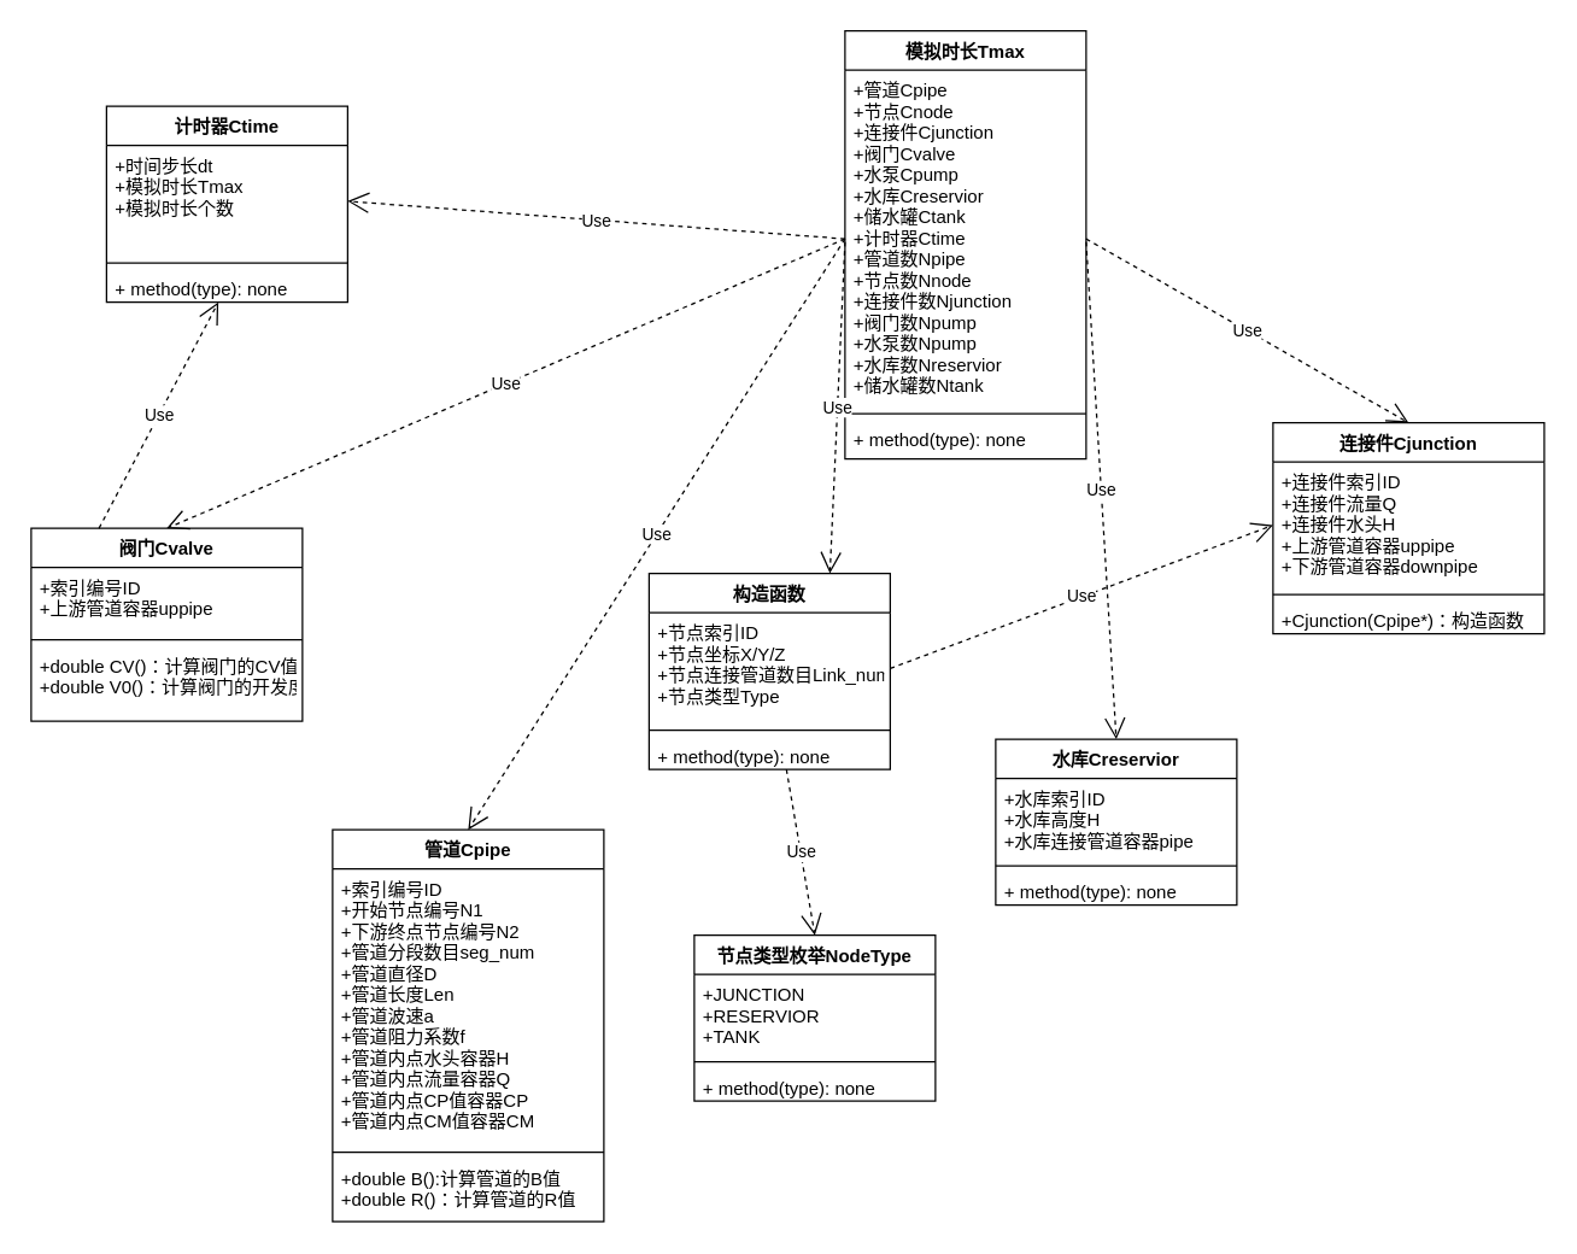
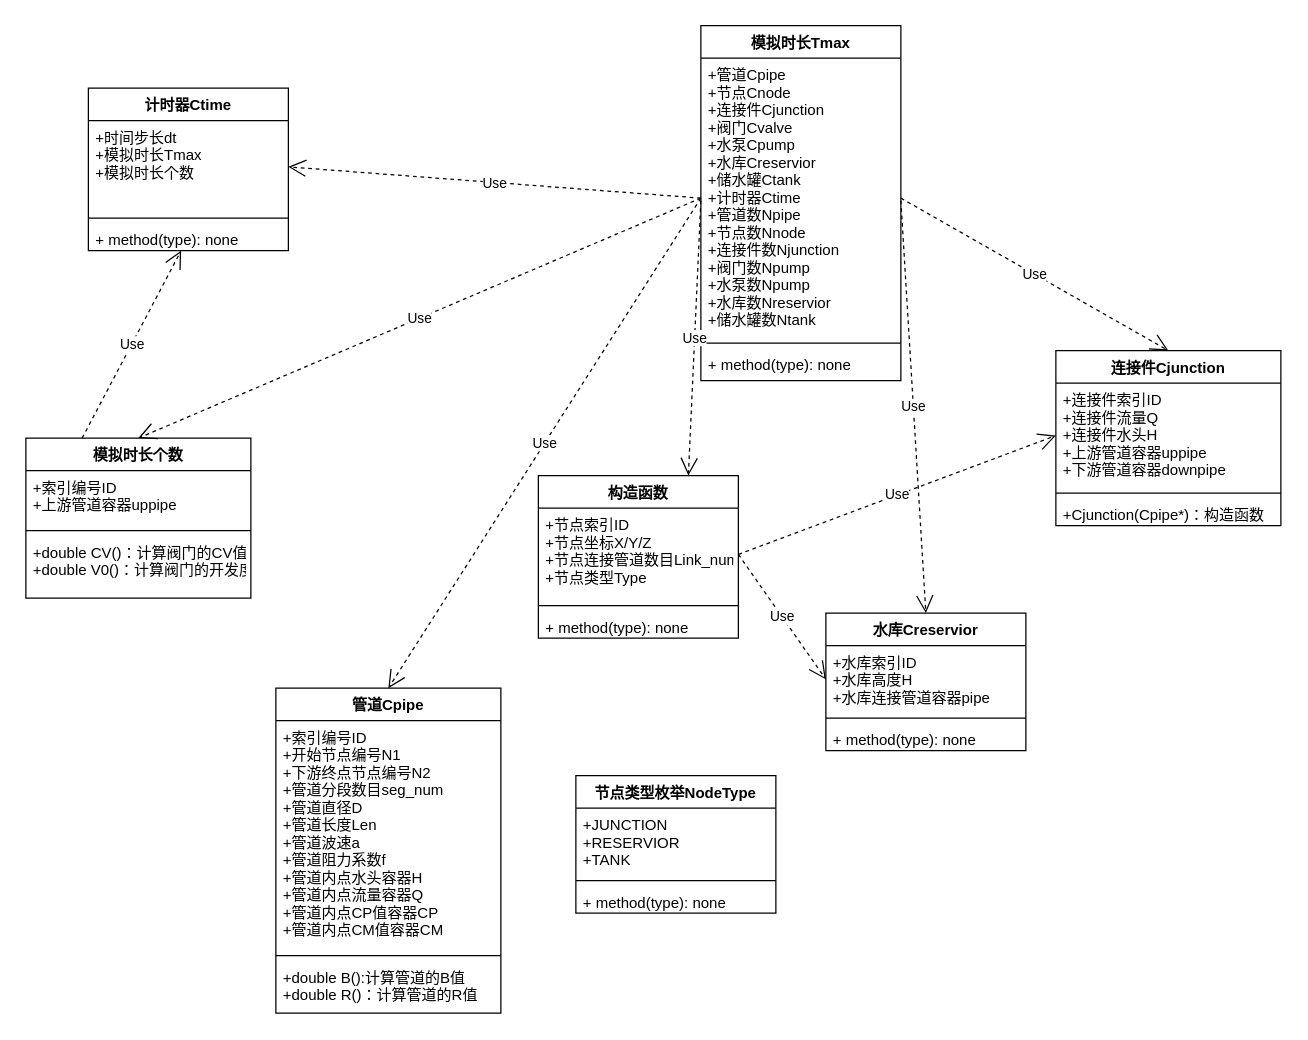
  <mxCell id="0" />
  <mxCell id="1" parent="0" />
  <mxCell id="2" value="模拟时长Tmax" style="swimlane;fontStyle=1;align=center;verticalAlign=top;childLayout=stackLayout;horizontal=1;startSize=26;horizontalStack=0;resizeParent=1;resizeParentMax=0;resizeLast=0;collapsible=1;marginBottom=0;" parent="1" vertex="1"><mxGeometry x="560" y="20" width="160" height="284" as="geometry" /></mxCell>
  <mxCell id="3" value="+管道Cpipe&#10;+节点Cnode&#10;+连接件Cjunction&#10;+阀门Cvalve&#10;+水泵Cpump&#10;+水库Creservior&#10;+储水罐Ctank&#10;+计时器Ctime&#10;+管道数Npipe&#10;+节点数Nnode&#10;+连接件数Njunction&#10;+阀门数Npump&#10;+水泵数Npump&#10;+水库数Nreservior&#10;+储水罐数Ntank&#10;" style="text;strokeColor=none;fillColor=none;align=left;verticalAlign=top;spacingLeft=4;spacingRight=4;overflow=hidden;rotatable=0;points=[[0,0.5],[1,0.5]];portConstraint=eastwest;" parent="2" vertex="1"><mxGeometry y="26" width="160" height="224" as="geometry" /></mxCell>
  <mxCell id="4" value="" style="line;strokeWidth=1;fillColor=none;align=left;verticalAlign=middle;spacingTop=-1;spacingLeft=3;spacingRight=3;rotatable=0;labelPosition=right;points=[];portConstraint=eastwest;" parent="2" vertex="1"><mxGeometry y="250" width="160" height="8" as="geometry" /></mxCell>
  <mxCell id="5" value="+ method(type): none" style="text;strokeColor=none;fillColor=none;align=left;verticalAlign=top;spacingLeft=4;spacingRight=4;overflow=hidden;rotatable=0;points=[[0,0.5],[1,0.5]];portConstraint=eastwest;" parent="2" vertex="1"><mxGeometry y="258" width="160" height="26" as="geometry" /></mxCell>
  <mxCell id="6" value="管道Cpipe" style="swimlane;fontStyle=1;align=center;verticalAlign=top;childLayout=stackLayout;horizontal=1;startSize=26;horizontalStack=0;resizeParent=1;resizeParentMax=0;resizeLast=0;collapsible=1;marginBottom=0;" parent="1" vertex="1"><mxGeometry x="220" y="550" width="180" height="260" as="geometry" /></mxCell>
  <mxCell id="7" value="+索引编号ID&#10;+开始节点编号N1&#10;+下游终点节点编号N2&#10;+管道分段数目seg_num &#10;+管道直径D&#10;+管道长度Len&#10;+管道波速a&#10;+管道阻力系数f&#10;+管道内点水头容器H&#10;+管道内点流量容器Q&#10;+管道内点CP值容器CP&#10;+管道内点CM值容器CM&#10;" style="text;strokeColor=none;fillColor=none;align=left;verticalAlign=top;spacingLeft=4;spacingRight=4;overflow=hidden;rotatable=0;points=[[0,0.5],[1,0.5]];portConstraint=eastwest;" parent="6" vertex="1"><mxGeometry y="26" width="180" height="184" as="geometry" /></mxCell>
  <mxCell id="8" value="" style="line;strokeWidth=1;fillColor=none;align=left;verticalAlign=middle;spacingTop=-1;spacingLeft=3;spacingRight=3;rotatable=0;labelPosition=right;points=[];portConstraint=eastwest;" parent="6" vertex="1"><mxGeometry y="210" width="180" height="8" as="geometry" /></mxCell>
  <mxCell id="9" value="+double B():计算管道的B值&#10;+double R()：计算管道的R值" style="text;strokeColor=none;fillColor=none;align=left;verticalAlign=top;spacingLeft=4;spacingRight=4;overflow=hidden;rotatable=0;points=[[0,0.5],[1,0.5]];portConstraint=eastwest;" parent="6" vertex="1"><mxGeometry y="218" width="180" height="42" as="geometry" /></mxCell>
  <mxCell id="10" value="构造函数" style="swimlane;fontStyle=1;align=center;verticalAlign=top;childLayout=stackLayout;horizontal=1;startSize=26;horizontalStack=0;resizeParent=1;resizeParentMax=0;resizeLast=0;collapsible=1;marginBottom=0;" parent="1" vertex="1"><mxGeometry y="380" width="160" height="130" as="geometry" x="430" /></mxCell>
  <mxCell id="11" value="+节点索引ID&#10;+节点坐标X/Y/Z&#10;+节点连接管道数目Link_num&#10;+节点类型Type" style="text;strokeColor=none;fillColor=none;align=left;verticalAlign=top;spacingLeft=4;spacingRight=4;overflow=hidden;rotatable=0;points=[[0,0.5],[1,0.5]];portConstraint=eastwest;" parent="10" vertex="1"><mxGeometry y="26" width="160" height="74" as="geometry" /></mxCell>
  <mxCell id="12" value="" style="line;strokeWidth=1;fillColor=none;align=left;verticalAlign=middle;spacingTop=-1;spacingLeft=3;spacingRight=3;rotatable=0;labelPosition=right;points=[];portConstraint=eastwest;" parent="10" vertex="1"><mxGeometry y="100" width="160" height="8" as="geometry" /></mxCell>
  <mxCell id="13" value="+ method(type): none" style="text;strokeColor=none;fillColor=none;align=left;verticalAlign=top;spacingLeft=4;spacingRight=4;overflow=hidden;rotatable=0;points=[[0,0.5],[1,0.5]];portConstraint=eastwest;" parent="10" vertex="1"><mxGeometry y="108" width="160" height="22" as="geometry" /></mxCell>
  <mxCell id="14" value="水库Creservior" style="swimlane;fontStyle=1;align=center;verticalAlign=top;childLayout=stackLayout;horizontal=1;startSize=26;horizontalStack=0;resizeParent=1;resizeParentMax=0;resizeLast=0;collapsible=1;marginBottom=0;" parent="1" vertex="1"><mxGeometry x="660" y="490" width="160" height="110" as="geometry" /></mxCell>
  <mxCell id="15" value="+水库索引ID&#10;+水库高度H&#10;+水库连接管道容器pipe" style="text;strokeColor=none;fillColor=none;align=left;verticalAlign=top;spacingLeft=4;spacingRight=4;overflow=hidden;rotatable=0;points=[[0,0.5],[1,0.5]];portConstraint=eastwest;" parent="14" vertex="1"><mxGeometry y="26" width="160" height="54" as="geometry" /></mxCell>
  <mxCell id="16" value="" style="line;strokeWidth=1;fillColor=none;align=left;verticalAlign=middle;spacingTop=-1;spacingLeft=3;spacingRight=3;rotatable=0;labelPosition=right;points=[];portConstraint=eastwest;" parent="14" vertex="1"><mxGeometry y="80" width="160" height="8" as="geometry" /></mxCell>
  <mxCell id="17" value="+ method(type): none" style="text;strokeColor=none;fillColor=none;align=left;verticalAlign=top;spacingLeft=4;spacingRight=4;overflow=hidden;rotatable=0;points=[[0,0.5],[1,0.5]];portConstraint=eastwest;" parent="14" vertex="1"><mxGeometry y="88" width="160" height="22" as="geometry" /></mxCell>
  <mxCell id="18" value="连接件Cjunction" style="swimlane;fontStyle=1;align=center;verticalAlign=top;childLayout=stackLayout;horizontal=1;startSize=26;horizontalStack=0;resizeParent=1;resizeParentMax=0;resizeLast=0;collapsible=1;marginBottom=0;" parent="1" vertex="1"><mxGeometry x="844" y="280" width="180" height="140" as="geometry" /></mxCell>
  <mxCell id="19" value="+连接件索引ID&#10;+连接件流量Q&#10;+连接件水头H&#10;+上游管道容器uppipe&#10;+下游管道容器downpipe" style="text;strokeColor=none;fillColor=none;align=left;verticalAlign=top;spacingLeft=4;spacingRight=4;overflow=hidden;rotatable=0;points=[[0,0.5],[1,0.5]];portConstraint=eastwest;" parent="18" vertex="1"><mxGeometry y="26" width="180" height="84" as="geometry" /></mxCell>
  <mxCell id="20" value="" style="line;strokeWidth=1;fillColor=none;align=left;verticalAlign=middle;spacingTop=-1;spacingLeft=3;spacingRight=3;rotatable=0;labelPosition=right;points=[];portConstraint=eastwest;" parent="18" vertex="1"><mxGeometry y="110" width="180" height="8" as="geometry" /></mxCell>
  <mxCell id="21" value="+Cjunction(Cpipe*)：构造函数" style="text;strokeColor=none;fillColor=none;align=left;verticalAlign=top;spacingLeft=4;spacingRight=4;overflow=hidden;rotatable=0;points=[[0,0.5],[1,0.5]];portConstraint=eastwest;" parent="18" vertex="1"><mxGeometry y="118" width="180" height="22" as="geometry" /></mxCell>
  <mxCell id="22" value="Use" style="endArrow=open;endSize=12;dashed=1;html=1;rounded=0;exitX=1;exitY=0.5;exitDx=0;exitDy=0;entryX=0.5;entryY=0;entryDx=0;entryDy=0;" parent="1" source="3" target="18" edge="1"><mxGeometry width="160" relative="1" as="geometry"><mxPoint x="760" y="300" as="sourcePoint" /><mxPoint x="920" y="300" as="targetPoint" /></mxGeometry></mxCell>
  <mxCell id="23" value="Use" style="endArrow=open;endSize=12;dashed=1;html=1;rounded=0;entryX=0.5;entryY=0;entryDx=0;entryDy=0;" parent="1" target="14" edge="1"><mxGeometry width="160" relative="1" as="geometry"><mxPoint x="720" y="160" as="sourcePoint" /><mxPoint x="740" y="350" as="targetPoint" /></mxGeometry></mxCell>
  <mxCell id="24" value="Use" style="endArrow=open;endSize=12;dashed=1;html=1;rounded=0;exitX=0;exitY=0.5;exitDx=0;exitDy=0;entryX=0.5;entryY=0;entryDx=0;entryDy=0;" parent="1" source="3" target="6" edge="1"><mxGeometry width="160" relative="1" as="geometry"><mxPoint x="410" y="200" as="sourcePoint" /><mxPoint x="570" y="200" as="targetPoint" /></mxGeometry></mxCell>
  <mxCell id="25" value="Use" style="endArrow=open;endSize=12;dashed=1;html=1;rounded=0;entryX=0.75;entryY=0;entryDx=0;entryDy=0;" parent="1" target="10" edge="1"><mxGeometry width="160" relative="1" as="geometry"><mxPoint x="560" y="160" as="sourcePoint" /><mxPoint x="480" y="350" as="targetPoint" /></mxGeometry></mxCell>
+ <mxCell id="26" value="Use" style="endArrow=open;endSize=12;dashed=1;html=1;rounded=0;exitX=1;exitY=0.5;exitDx=0;exitDy=0;entryX=0;entryY=0.5;entryDx=0;entryDy=0;" parent="1" source="11" target="15" edge="1"><mxGeometry width="160" relative="1" as="geometry"><mxPoint x="450" y="660" as="sourcePoint" /><mxPoint x="610" y="660" as="targetPoint" /></mxGeometry></mxCell>
  <mxCell id="27" value="Use" style="endArrow=open;endSize=12;dashed=1;html=1;rounded=0;exitX=1;exitY=0.5;exitDx=0;exitDy=0;entryX=0;entryY=0.5;entryDx=0;entryDy=0;" parent="1" source="11" target="19" edge="1"><mxGeometry width="160" relative="1" as="geometry"><mxPoint x="590" y="420" as="sourcePoint" /><mxPoint x="750" y="420" as="targetPoint" /></mxGeometry></mxCell>
  <mxCell id="28" value="节点类型枚举NodeType" style="swimlane;fontStyle=1;align=center;verticalAlign=top;childLayout=stackLayout;horizontal=1;startSize=26;horizontalStack=0;resizeParent=1;resizeParentMax=0;resizeLast=0;collapsible=1;marginBottom=0;" parent="1" vertex="1"><mxGeometry x="460" y="620" width="160" height="110" as="geometry" /></mxCell>
  <mxCell id="29" value="+JUNCTION&#10;+RESERVIOR&#10;+TANK&#10;" style="text;strokeColor=none;fillColor=none;align=left;verticalAlign=top;spacingLeft=4;spacingRight=4;overflow=hidden;rotatable=0;points=[[0,0.5],[1,0.5]];portConstraint=eastwest;" parent="28" vertex="1"><mxGeometry y="26" width="160" height="54" as="geometry" /></mxCell>
  <mxCell id="30" value="" style="line;strokeWidth=1;fillColor=none;align=left;verticalAlign=middle;spacingTop=-1;spacingLeft=3;spacingRight=3;rotatable=0;labelPosition=right;points=[];portConstraint=eastwest;" parent="28" vertex="1"><mxGeometry y="80" width="160" height="8" as="geometry" /></mxCell>
  <mxCell id="31" value="+ method(type): none" style="text;strokeColor=none;fillColor=none;align=left;verticalAlign=top;spacingLeft=4;spacingRight=4;overflow=hidden;rotatable=0;points=[[0,0.5],[1,0.5]];portConstraint=eastwest;" parent="28" vertex="1"><mxGeometry y="88" width="160" height="22" as="geometry" /></mxCell>
- <mxCell id="32" value="Use" style="endArrow=open;endSize=12;dashed=1;html=1;rounded=0;entryX=0.5;entryY=0;entryDx=0;entryDy=0;" parent="1" source="10" target="28" edge="1"><mxGeometry width="160" relative="1" as="geometry"><mxPoint x="560" y="430" as="sourcePoint" /><mxPoint x="580" y="580" as="targetPoint" /></mxGeometry></mxCell>
  <mxCell id="33" value="计时器Ctime" style="swimlane;fontStyle=1;align=center;verticalAlign=top;childLayout=stackLayout;horizontal=1;startSize=26;horizontalStack=0;resizeParent=1;resizeParentMax=0;resizeLast=0;collapsible=1;marginBottom=0;" parent="1" vertex="1"><mxGeometry x="70" y="70" width="160" height="130" as="geometry" /></mxCell>
  <mxCell id="34" value="+时间步长dt&#10;+模拟时长Tmax &#10;+模拟时长个数" style="text;strokeColor=none;fillColor=none;align=left;verticalAlign=top;spacingLeft=4;spacingRight=4;overflow=hidden;rotatable=0;points=[[0,0.5],[1,0.5]];portConstraint=eastwest;" parent="33" vertex="1"><mxGeometry y="26" width="160" height="74" as="geometry" /></mxCell>
  <mxCell id="35" value="" style="line;strokeWidth=1;fillColor=none;align=left;verticalAlign=middle;spacingTop=-1;spacingLeft=3;spacingRight=3;rotatable=0;labelPosition=right;points=[];portConstraint=eastwest;" parent="33" vertex="1"><mxGeometry y="100" width="160" height="8" as="geometry" /></mxCell>
  <mxCell id="36" value="+ method(type): none" style="text;strokeColor=none;fillColor=none;align=left;verticalAlign=top;spacingLeft=4;spacingRight=4;overflow=hidden;rotatable=0;points=[[0,0.5],[1,0.5]];portConstraint=eastwest;" parent="33" vertex="1"><mxGeometry y="108" width="160" height="22" as="geometry" /></mxCell>
  <mxCell id="37" value="Use" style="endArrow=open;endSize=12;dashed=1;html=1;rounded=0;exitX=0;exitY=0.5;exitDx=0;exitDy=0;entryX=1;entryY=0.5;entryDx=0;entryDy=0;" parent="1" source="3" target="34" edge="1"><mxGeometry width="160" relative="1" as="geometry"><mxPoint y="250" as="sourcePoint" x="430" /><mxPoint x="590" y="250" as="targetPoint" /></mxGeometry></mxCell>
- <mxCell id="38" value="阀门Cvalve" style="swimlane;fontStyle=1;align=center;verticalAlign=top;childLayout=stackLayout;horizontal=1;startSize=26;horizontalStack=0;resizeParent=1;resizeParentMax=0;resizeLast=0;collapsible=1;marginBottom=0;" vertex="1" parent="1"><mxGeometry x="20" y="350" width="180" height="128" as="geometry" /></mxCell>
+ <mxCell id="38" value="模拟时长个数" style="swimlane;fontStyle=1;align=center;verticalAlign=top;childLayout=stackLayout;horizontal=1;startSize=26;horizontalStack=0;resizeParent=1;resizeParentMax=0;resizeLast=0;collapsible=1;marginBottom=0;" vertex="1" parent="1"><mxGeometry x="20" y="350" width="180" height="128" as="geometry" /></mxCell>
  <mxCell id="39" value="+索引编号ID&#10;+上游管道容器uppipe&#10;&#10;" style="text;strokeColor=none;fillColor=none;align=left;verticalAlign=top;spacingLeft=4;spacingRight=4;overflow=hidden;rotatable=0;points=[[0,0.5],[1,0.5]];portConstraint=eastwest;" vertex="1" parent="38"><mxGeometry y="26" width="180" height="44" as="geometry" /></mxCell>
  <mxCell id="40" value="" style="line;strokeWidth=1;fillColor=none;align=left;verticalAlign=middle;spacingTop=-1;spacingLeft=3;spacingRight=3;rotatable=0;labelPosition=right;points=[];portConstraint=eastwest;" vertex="1" parent="38"><mxGeometry y="70" width="180" height="8" as="geometry" /></mxCell>
  <mxCell id="41" value="+double CV()：计算阀门的CV值&#10;+double V0()：计算阀门的开发度" style="text;strokeColor=none;fillColor=none;align=left;verticalAlign=top;spacingLeft=4;spacingRight=4;overflow=hidden;rotatable=0;points=[[0,0.5],[1,0.5]];portConstraint=eastwest;" vertex="1" parent="38"><mxGeometry y="78" width="180" height="50" as="geometry" /></mxCell>
  <mxCell id="42" value="Use" style="endArrow=open;endSize=12;dashed=1;html=1;rounded=0;exitX=0;exitY=0.5;exitDx=0;exitDy=0;entryX=0.5;entryY=0;entryDx=0;entryDy=0;" edge="1" parent="1" source="3" target="38"><mxGeometry width="160" relative="1" as="geometry"><mxPoint x="-280" y="240" as="sourcePoint" /><mxPoint x="-120" y="240" as="targetPoint" /></mxGeometry></mxCell>
  <mxCell id="43" value="Use" style="endArrow=open;endSize=12;dashed=1;html=1;rounded=0;exitX=0.25;exitY=0;exitDx=0;exitDy=0;" edge="1" parent="1" source="38" target="36"><mxGeometry width="160" relative="1" as="geometry"><mxPoint x="-140" y="250" as="sourcePoint" /><mxPoint x="20" y="250" as="targetPoint" /></mxGeometry></mxCell>
